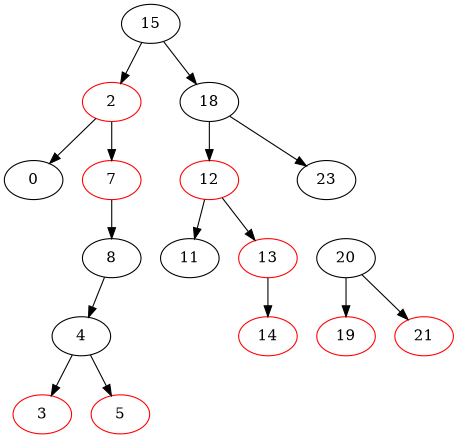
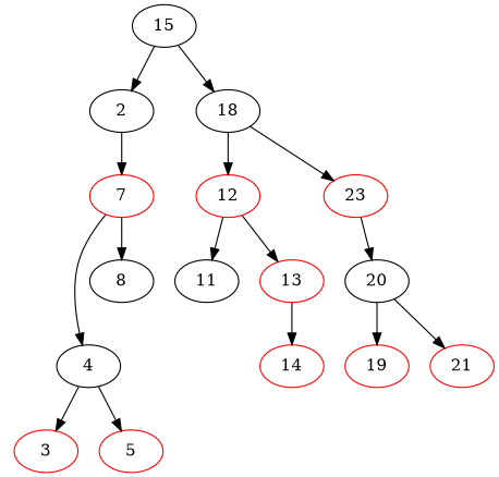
  digraph {
    node [color=red]
    n1 [color=black label=15]
-   2
+   2 [color=black]
    18 [color=black]
-   0 [color=black]
    7
    12
-   23 [color=black]
+   23
    4 [color=black]
    8 [color=black]
    11 [color=black]
    13
    20 [color=black]
    3
    5
    14
    19
    21
    n1 -> 2
    n1 -> 18
-   2 -> 0
    2 -> 7
    18 -> 12
    18 -> 23
-   8 -> 4
+   7 -> 4
    7 -> 8
    12 -> 11
    12 -> 13
+   23 -> 20
    4 -> 3
    4 -> 5
    13 -> 14
    20 -> 19
    20 -> 21
  }
